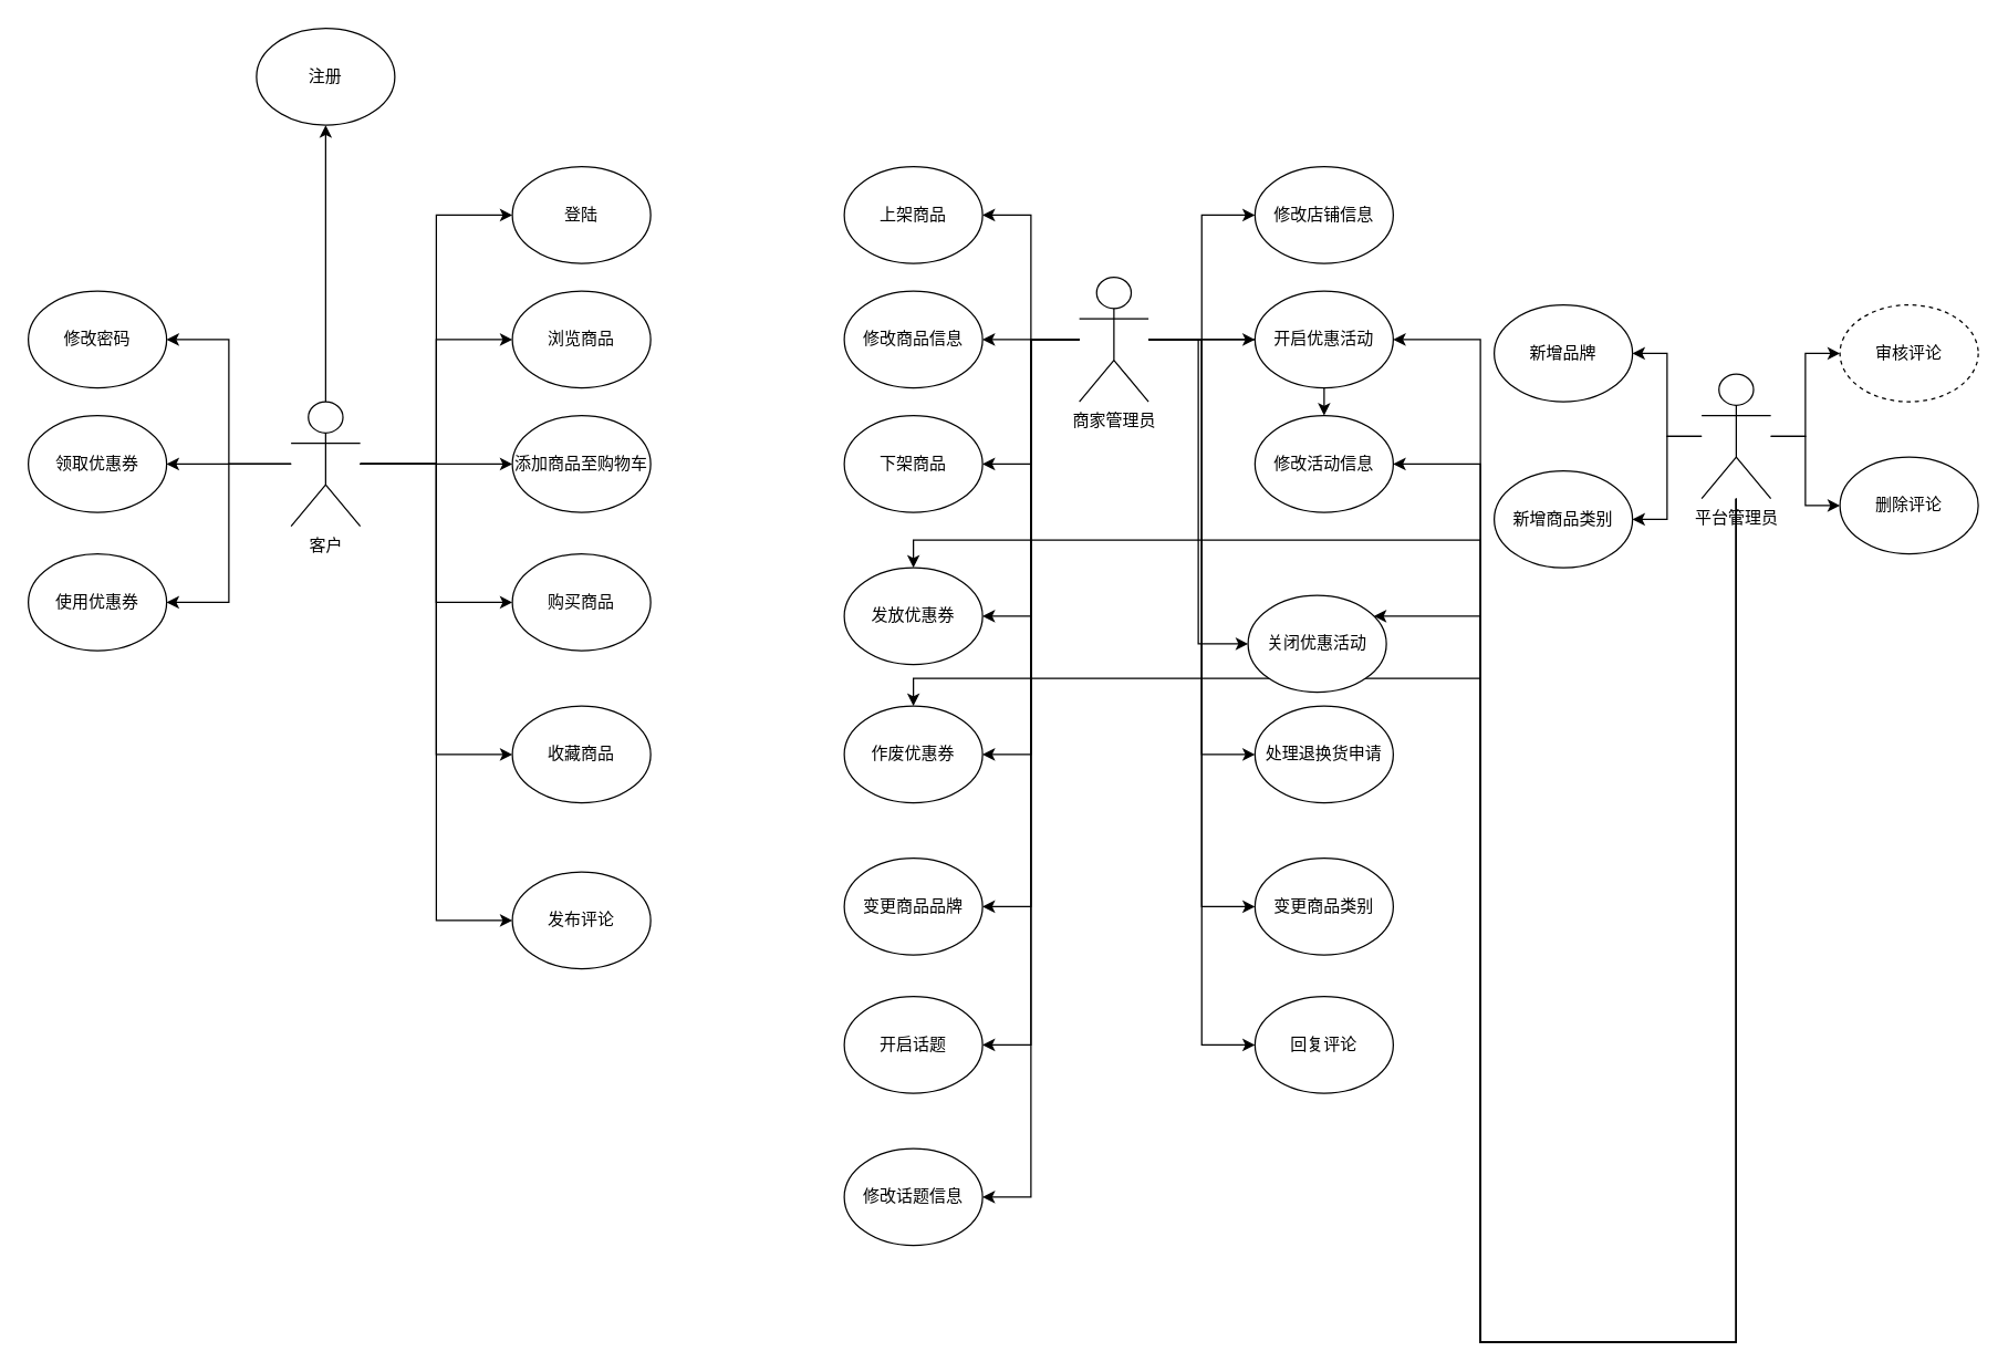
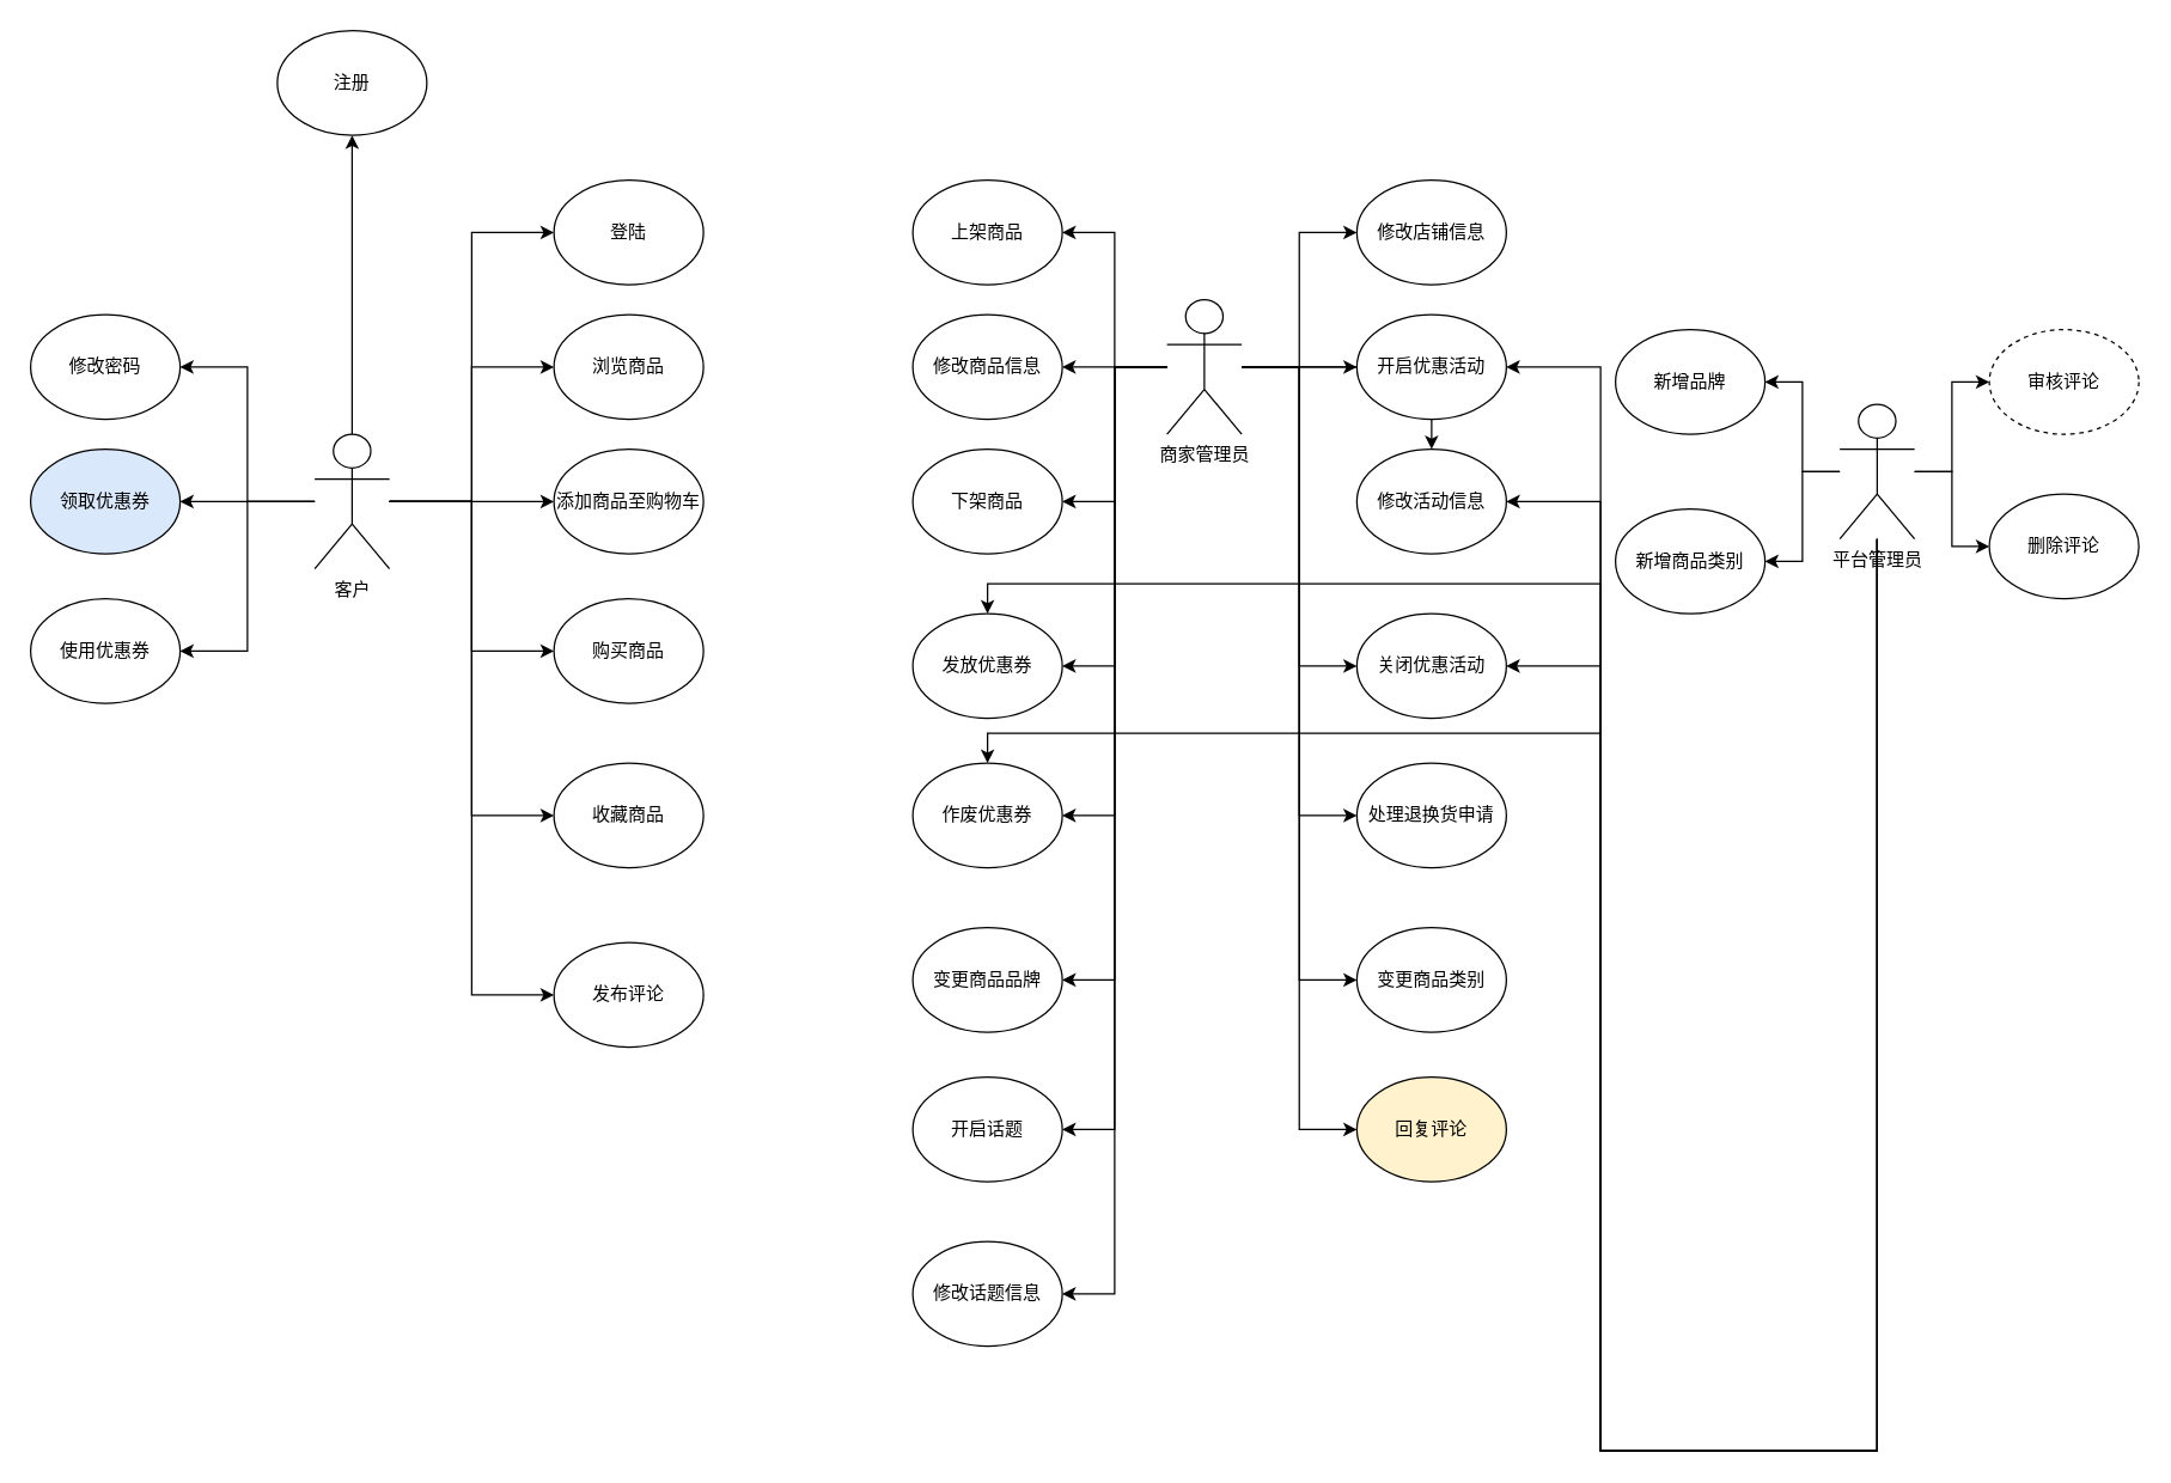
  <mxCell id="0" />
  <mxCell id="1" parent="0" />
  <mxCell id="2" style="edgeStyle=orthogonalEdgeStyle;rounded=0;orthogonalLoop=1;jettySize=auto;html=1;entryX=0;entryY=0.5;entryDx=0;entryDy=0;" edge="1" parent="1" source="17" target="56"><mxGeometry relative="1" as="geometry" /></mxCell>
  <mxCell id="3" style="edgeStyle=orthogonalEdgeStyle;rounded=0;orthogonalLoop=1;jettySize=auto;html=1;" edge="1" parent="1" source="17" target="57"><mxGeometry relative="1" as="geometry" /></mxCell>
  <mxCell id="4" style="edgeStyle=orthogonalEdgeStyle;rounded=0;orthogonalLoop=1;jettySize=auto;html=1;entryX=0;entryY=0.5;entryDx=0;entryDy=0;" edge="1" parent="1" source="17" target="55"><mxGeometry relative="1" as="geometry" /></mxCell>
  <mxCell id="5" style="edgeStyle=orthogonalEdgeStyle;rounded=0;orthogonalLoop=1;jettySize=auto;html=1;entryX=0;entryY=0.5;entryDx=0;entryDy=0;" edge="1" parent="1" source="17" target="58"><mxGeometry relative="1" as="geometry" /></mxCell>
  <mxCell id="6" style="edgeStyle=orthogonalEdgeStyle;rounded=0;orthogonalLoop=1;jettySize=auto;html=1;entryX=0;entryY=0.5;entryDx=0;entryDy=0;" edge="1" parent="1" source="17" target="61"><mxGeometry relative="1" as="geometry" /></mxCell>
  <mxCell id="7" style="edgeStyle=orthogonalEdgeStyle;rounded=0;orthogonalLoop=1;jettySize=auto;html=1;entryX=0;entryY=0.5;entryDx=0;entryDy=0;" edge="1" parent="1" source="17" target="66"><mxGeometry relative="1" as="geometry" /></mxCell>
  <mxCell id="8" style="edgeStyle=orthogonalEdgeStyle;rounded=0;orthogonalLoop=1;jettySize=auto;html=1;entryX=1;entryY=0.5;entryDx=0;entryDy=0;" edge="1" parent="1" source="17" target="49"><mxGeometry relative="1" as="geometry" /></mxCell>
  <mxCell id="9" style="edgeStyle=orthogonalEdgeStyle;rounded=0;orthogonalLoop=1;jettySize=auto;html=1;entryX=1;entryY=0.5;entryDx=0;entryDy=0;" edge="1" parent="1" source="17" target="50"><mxGeometry relative="1" as="geometry" /></mxCell>
  <mxCell id="10" style="edgeStyle=orthogonalEdgeStyle;rounded=0;orthogonalLoop=1;jettySize=auto;html=1;entryX=1;entryY=0.5;entryDx=0;entryDy=0;" edge="1" parent="1" source="17" target="51"><mxGeometry relative="1" as="geometry" /></mxCell>
  <mxCell id="11" style="edgeStyle=orthogonalEdgeStyle;rounded=0;orthogonalLoop=1;jettySize=auto;html=1;entryX=1;entryY=0.5;entryDx=0;entryDy=0;" edge="1" parent="1" source="17" target="52"><mxGeometry relative="1" as="geometry" /></mxCell>
  <mxCell id="12" style="edgeStyle=orthogonalEdgeStyle;rounded=0;orthogonalLoop=1;jettySize=auto;html=1;entryX=1;entryY=0.5;entryDx=0;entryDy=0;" edge="1" parent="1" source="17" target="53"><mxGeometry relative="1" as="geometry" /></mxCell>
  <mxCell id="13" style="edgeStyle=orthogonalEdgeStyle;rounded=0;orthogonalLoop=1;jettySize=auto;html=1;entryX=1;entryY=0.5;entryDx=0;entryDy=0;" edge="1" parent="1" source="17" target="63"><mxGeometry relative="1" as="geometry" /></mxCell>
  <mxCell id="14" style="edgeStyle=orthogonalEdgeStyle;rounded=0;orthogonalLoop=1;jettySize=auto;html=1;entryX=1;entryY=0.5;entryDx=0;entryDy=0;" edge="1" parent="1" source="17" target="64"><mxGeometry relative="1" as="geometry" /></mxCell>
  <mxCell id="15" style="edgeStyle=orthogonalEdgeStyle;rounded=0;orthogonalLoop=1;jettySize=auto;html=1;entryX=1;entryY=0.5;entryDx=0;entryDy=0;" edge="1" parent="1" source="17" target="65"><mxGeometry relative="1" as="geometry" /></mxCell>
  <mxCell id="16" style="edgeStyle=orthogonalEdgeStyle;rounded=0;orthogonalLoop=1;jettySize=auto;html=1;entryX=0;entryY=0.5;entryDx=0;entryDy=0;" edge="1" parent="1" source="17" target="54"><mxGeometry relative="1" as="geometry" /></mxCell>
  <mxCell id="17" value="商家管理员" style="shape=umlActor;verticalLabelPosition=bottom;verticalAlign=top;html=1;outlineConnect=0;" vertex="1" parent="1"><mxGeometry x="780" y="200" width="50" height="90" as="geometry" /></mxCell>
  <mxCell id="18" style="edgeStyle=orthogonalEdgeStyle;rounded=0;orthogonalLoop=1;jettySize=auto;html=1;" edge="1" parent="1" source="28" target="39"><mxGeometry relative="1" as="geometry" /></mxCell>
  <mxCell id="19" style="edgeStyle=orthogonalEdgeStyle;rounded=0;orthogonalLoop=1;jettySize=auto;html=1;entryX=0;entryY=0.5;entryDx=0;entryDy=0;" edge="1" parent="1" source="28" target="40"><mxGeometry relative="1" as="geometry" /></mxCell>
  <mxCell id="20" style="edgeStyle=orthogonalEdgeStyle;rounded=0;orthogonalLoop=1;jettySize=auto;html=1;" edge="1" parent="1" source="28" target="42"><mxGeometry relative="1" as="geometry" /></mxCell>
  <mxCell id="21" style="edgeStyle=orthogonalEdgeStyle;rounded=0;orthogonalLoop=1;jettySize=auto;html=1;entryX=0;entryY=0.5;entryDx=0;entryDy=0;" edge="1" parent="1" source="28" target="43"><mxGeometry relative="1" as="geometry" /></mxCell>
  <mxCell id="22" style="edgeStyle=orthogonalEdgeStyle;rounded=0;orthogonalLoop=1;jettySize=auto;html=1;entryX=0;entryY=0.5;entryDx=0;entryDy=0;" edge="1" parent="1" source="28" target="47"><mxGeometry relative="1" as="geometry" /></mxCell>
  <mxCell id="23" style="edgeStyle=orthogonalEdgeStyle;rounded=0;orthogonalLoop=1;jettySize=auto;html=1;entryX=0;entryY=0.5;entryDx=0;entryDy=0;" edge="1" parent="1" source="28" target="44"><mxGeometry relative="1" as="geometry" /></mxCell>
  <mxCell id="24" style="edgeStyle=orthogonalEdgeStyle;rounded=0;orthogonalLoop=1;jettySize=auto;html=1;entryX=1;entryY=0.5;entryDx=0;entryDy=0;" edge="1" parent="1" source="28" target="46"><mxGeometry relative="1" as="geometry" /></mxCell>
  <mxCell id="25" style="edgeStyle=orthogonalEdgeStyle;rounded=0;orthogonalLoop=1;jettySize=auto;html=1;entryX=1;entryY=0.5;entryDx=0;entryDy=0;" edge="1" parent="1" source="28" target="45"><mxGeometry relative="1" as="geometry" /></mxCell>
  <mxCell id="26" style="edgeStyle=orthogonalEdgeStyle;rounded=0;orthogonalLoop=1;jettySize=auto;html=1;entryX=1;entryY=0.5;entryDx=0;entryDy=0;" edge="1" parent="1" source="28" target="48"><mxGeometry relative="1" as="geometry" /></mxCell>
  <mxCell id="27" style="edgeStyle=orthogonalEdgeStyle;rounded=0;orthogonalLoop=1;jettySize=auto;html=1;entryX=0;entryY=0.5;entryDx=0;entryDy=0;" edge="1" parent="1" source="28" target="41"><mxGeometry relative="1" as="geometry" /></mxCell>
  <mxCell id="28" value="客户" style="shape=umlActor;verticalLabelPosition=bottom;verticalAlign=top;html=1;outlineConnect=0;" vertex="1" parent="1"><mxGeometry x="210" y="290" width="50" height="90" as="geometry" /></mxCell>
  <mxCell id="29" style="edgeStyle=orthogonalEdgeStyle;rounded=0;orthogonalLoop=1;jettySize=auto;html=1;" edge="1" parent="1" source="38" target="52"><mxGeometry relative="1" as="geometry"><Array as="points"><mxPoint x="1255" y="970" /><mxPoint x="1070" y="970" /><mxPoint x="1070" y="390" /><mxPoint x="660" y="390" /></Array></mxGeometry></mxCell>
  <mxCell id="30" style="edgeStyle=orthogonalEdgeStyle;rounded=0;orthogonalLoop=1;jettySize=auto;html=1;" edge="1" parent="1" source="38" target="53"><mxGeometry relative="1" as="geometry"><Array as="points"><mxPoint x="1255" y="970" /><mxPoint x="1070" y="970" /><mxPoint x="1070" y="490" /><mxPoint x="660" y="490" /></Array></mxGeometry></mxCell>
  <mxCell id="31" style="edgeStyle=orthogonalEdgeStyle;rounded=0;orthogonalLoop=1;jettySize=auto;html=1;" edge="1" parent="1" source="38" target="54"><mxGeometry relative="1" as="geometry"><Array as="points"><mxPoint x="1255" y="970" /><mxPoint x="1070" y="970" /><mxPoint x="1070" y="245" /></Array></mxGeometry></mxCell>
  <mxCell id="32" style="edgeStyle=orthogonalEdgeStyle;rounded=0;orthogonalLoop=1;jettySize=auto;html=1;" edge="1" parent="1" source="38" target="57"><mxGeometry relative="1" as="geometry"><Array as="points"><mxPoint x="1255" y="970" /><mxPoint x="1070" y="970" /><mxPoint x="1070" y="335" /></Array></mxGeometry></mxCell>
  <mxCell id="33" style="edgeStyle=orthogonalEdgeStyle;rounded=0;orthogonalLoop=1;jettySize=auto;html=1;" edge="1" parent="1" source="38" target="55"><mxGeometry relative="1" as="geometry"><Array as="points"><mxPoint x="1255" y="970" /><mxPoint x="1070" y="970" /><mxPoint x="1070" y="445" /></Array></mxGeometry></mxCell>
  <mxCell id="34" style="edgeStyle=orthogonalEdgeStyle;rounded=0;orthogonalLoop=1;jettySize=auto;html=1;" edge="1" parent="1" source="38" target="62"><mxGeometry relative="1" as="geometry" /></mxCell>
  <mxCell id="35" style="edgeStyle=orthogonalEdgeStyle;rounded=0;orthogonalLoop=1;jettySize=auto;html=1;" edge="1" parent="1" source="38" target="60"><mxGeometry relative="1" as="geometry" /></mxCell>
  <mxCell id="36" style="edgeStyle=orthogonalEdgeStyle;rounded=0;orthogonalLoop=1;jettySize=auto;html=1;" edge="1" parent="1" source="38" target="59"><mxGeometry relative="1" as="geometry" /></mxCell>
  <mxCell id="37" style="edgeStyle=orthogonalEdgeStyle;rounded=0;orthogonalLoop=1;jettySize=auto;html=1;" edge="1" parent="1" source="38" target="67"><mxGeometry relative="1" as="geometry" /></mxCell>
  <mxCell id="38" value="平台管理员" style="shape=umlActor;verticalLabelPosition=bottom;verticalAlign=top;html=1;outlineConnect=0;" vertex="1" parent="1"><mxGeometry x="1230" y="270" width="50" height="90" as="geometry" /></mxCell>
  <mxCell id="39" value="注册" style="ellipse;whiteSpace=wrap;html=1;" vertex="1" parent="1"><mxGeometry x="185" y="20" width="100" height="70" as="geometry" /></mxCell>
  <mxCell id="40" value="登陆" style="ellipse;whiteSpace=wrap;html=1;" vertex="1" parent="1"><mxGeometry x="370" y="120" width="100" height="70" as="geometry" /></mxCell>
  <mxCell id="41" value="浏览商品" style="ellipse;whiteSpace=wrap;html=1;" vertex="1" parent="1"><mxGeometry x="370" y="210" width="100" height="70" as="geometry" /></mxCell>
  <mxCell id="42" value="添加商品至购物车" style="ellipse;whiteSpace=wrap;html=1;" vertex="1" parent="1"><mxGeometry x="370" y="300" width="100" height="70" as="geometry" /></mxCell>
  <mxCell id="43" value="购买商品" style="ellipse;whiteSpace=wrap;html=1;" vertex="1" parent="1"><mxGeometry x="370" y="400" width="100" height="70" as="geometry" /></mxCell>
  <mxCell id="44" value="发布评论" style="ellipse;whiteSpace=wrap;html=1;" vertex="1" parent="1"><mxGeometry x="370" y="630" width="100" height="70" as="geometry" /></mxCell>
- <mxCell id="45" value="领取优惠券" style="ellipse;whiteSpace=wrap;html=1;" vertex="1" parent="1"><mxGeometry x="20" y="300" width="100" height="70" as="geometry" /></mxCell>
+ <mxCell id="45" value="领取优惠券" style="ellipse;whiteSpace=wrap;html=1;fillColor=#dae8fc;" vertex="1" parent="1"><mxGeometry x="20" y="300" width="100" height="70" as="geometry" /></mxCell>
  <mxCell id="46" value="修改密码" style="ellipse;whiteSpace=wrap;html=1;" vertex="1" parent="1"><mxGeometry x="20" y="210" width="100" height="70" as="geometry" /></mxCell>
  <mxCell id="47" value="收藏商品" style="ellipse;whiteSpace=wrap;html=1;" vertex="1" parent="1"><mxGeometry x="370" y="510" width="100" height="70" as="geometry" /></mxCell>
  <mxCell id="48" value="使用优惠券" style="ellipse;whiteSpace=wrap;html=1;" vertex="1" parent="1"><mxGeometry x="20" y="400" width="100" height="70" as="geometry" /></mxCell>
  <mxCell id="49" value="上架商品" style="ellipse;whiteSpace=wrap;html=1;" vertex="1" parent="1"><mxGeometry x="610" y="120" width="100" height="70" as="geometry" /></mxCell>
  <mxCell id="50" value="修改商品信息" style="ellipse;whiteSpace=wrap;html=1;" vertex="1" parent="1"><mxGeometry x="610" y="210" width="100" height="70" as="geometry" /></mxCell>
  <mxCell id="51" value="下架商品" style="ellipse;whiteSpace=wrap;html=1;" vertex="1" parent="1"><mxGeometry x="610" y="300" width="100" height="70" as="geometry" /></mxCell>
  <mxCell id="52" value="发放优惠券" style="ellipse;whiteSpace=wrap;html=1;" vertex="1" parent="1"><mxGeometry x="610" y="410" width="100" height="70" as="geometry" /></mxCell>
  <mxCell id="53" value="作废优惠券" style="ellipse;whiteSpace=wrap;html=1;" vertex="1" parent="1"><mxGeometry x="610" y="510" width="100" height="70" as="geometry" /></mxCell>
  <mxCell id="54" value="开启优惠活动" style="ellipse;whiteSpace=wrap;html=1;" vertex="1" parent="1"><mxGeometry x="907" y="210" width="100" height="70" as="geometry" /></mxCell>
- <mxCell id="55" value="关闭优惠活动" style="ellipse;whiteSpace=wrap;html=1;" vertex="1" parent="1"><mxGeometry x="902" y="430" width="100" height="70" as="geometry" /></mxCell>
+ <mxCell id="55" value="关闭优惠活动" style="ellipse;whiteSpace=wrap;html=1;" vertex="1" parent="1"><mxGeometry x="907" y="410" width="100" height="70" as="geometry" /></mxCell>
  <mxCell id="56" value="修改店铺信息" style="ellipse;whiteSpace=wrap;html=1;" vertex="1" parent="1"><mxGeometry x="907" y="120" width="100" height="70" as="geometry" /></mxCell>
  <mxCell id="57" value="修改活动信息" style="ellipse;whiteSpace=wrap;html=1;" vertex="1" parent="1"><mxGeometry x="907" y="300" width="100" height="70" as="geometry" /></mxCell>
  <mxCell id="58" value="处理退换货申请" style="ellipse;whiteSpace=wrap;html=1;" vertex="1" parent="1"><mxGeometry x="907" y="510" width="100" height="70" as="geometry" /></mxCell>
  <mxCell id="59" value="审核评论" style="ellipse;whiteSpace=wrap;html=1;dashed=1;" vertex="1" parent="1"><mxGeometry x="1330" y="220" width="100" height="70" as="geometry" /></mxCell>
  <mxCell id="60" value="新增商品类别" style="ellipse;whiteSpace=wrap;html=1;" vertex="1" parent="1"><mxGeometry x="1080" y="340" width="100" height="70" as="geometry" /></mxCell>
  <mxCell id="61" value="变更商品类别" style="ellipse;whiteSpace=wrap;html=1;" vertex="1" parent="1"><mxGeometry x="907" y="620" width="100" height="70" as="geometry" /></mxCell>
  <mxCell id="62" value="新增品牌" style="ellipse;whiteSpace=wrap;html=1;" vertex="1" parent="1"><mxGeometry x="1080" y="220" width="100" height="70" as="geometry" /></mxCell>
  <mxCell id="63" value="变更商品品牌" style="ellipse;whiteSpace=wrap;html=1;" vertex="1" parent="1"><mxGeometry x="610" y="620" width="100" height="70" as="geometry" /></mxCell>
  <mxCell id="64" value="开启话题" style="ellipse;whiteSpace=wrap;html=1;" vertex="1" parent="1"><mxGeometry x="610" y="720" width="100" height="70" as="geometry" /></mxCell>
  <mxCell id="65" value="修改话题信息" style="ellipse;whiteSpace=wrap;html=1;" vertex="1" parent="1"><mxGeometry x="610" y="830" width="100" height="70" as="geometry" /></mxCell>
- <mxCell id="66" value="回复评论" style="ellipse;whiteSpace=wrap;html=1;" vertex="1" parent="1"><mxGeometry x="907" y="720" width="100" height="70" as="geometry" /></mxCell>
+ <mxCell id="66" value="回复评论" style="ellipse;whiteSpace=wrap;html=1;fillColor=#fff2cc;" vertex="1" parent="1"><mxGeometry x="907" y="720" width="100" height="70" as="geometry" /></mxCell>
  <mxCell id="67" value="删除评论" style="ellipse;whiteSpace=wrap;html=1;" vertex="1" parent="1"><mxGeometry x="1330" y="330" width="100" height="70" as="geometry" /></mxCell>
